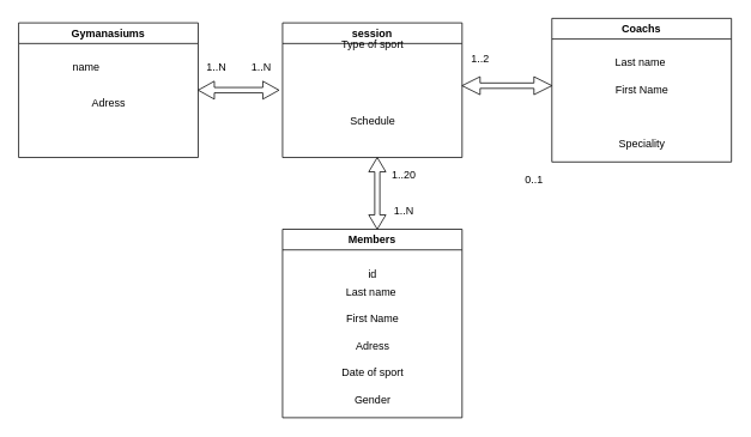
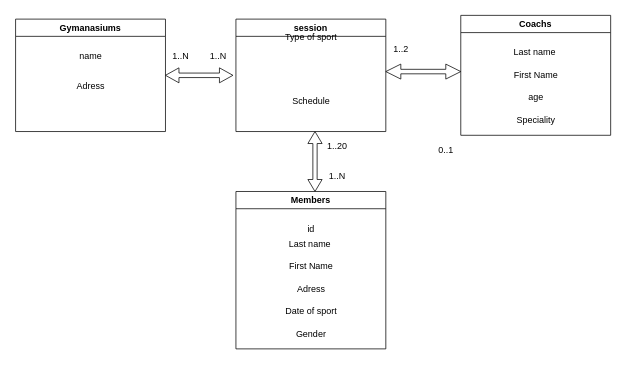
  <mxCell id="0" />
  <mxCell id="1" parent="0" />
  <mxCell id="2" value="Gymanasiums" style="swimlane;" vertex="1" parent="1"><mxGeometry x="20" y="25" width="200" height="150" as="geometry" /></mxCell>
- <mxCell id="3" value="name" style="text;html=1;align=center;verticalAlign=middle;resizable=0;points=[];autosize=1;strokeColor=none;" vertex="1" parent="2"><mxGeometry x="50" y="40" width="50" height="20" as="geometry" /></mxCell>
+ <mxCell id="3" value="name" style="text;html=1;align=center;verticalAlign=middle;resizable=0;points=[];autosize=1;strokeColor=none;" vertex="1" parent="2"><mxGeometry x="75" y="40" width="50" height="20" as="geometry" /></mxCell>
  <mxCell id="4" value="Adress" style="text;html=1;align=center;verticalAlign=middle;resizable=0;points=[];autosize=1;strokeColor=none;" vertex="1" parent="2"><mxGeometry x="75" y="80" width="50" height="20" as="geometry" /></mxCell>
  <mxCell id="5" style="edgeStyle=none;html=1;exitX=0;exitY=0.5;exitDx=0;exitDy=0;" edge="1" parent="1" source="6"><mxGeometry relative="1" as="geometry"><mxPoint x="314" y="100" as="targetPoint" /></mxGeometry></mxCell>
  <mxCell id="6" value="session" style="swimlane;" vertex="1" parent="1"><mxGeometry x="314" y="25" width="200" height="150" as="geometry" /></mxCell>
  <mxCell id="7" value="Type of sport" style="text;html=1;align=center;verticalAlign=middle;resizable=0;points=[];autosize=1;strokeColor=none;" vertex="1" parent="6"><mxGeometry x="55" y="15" width="90" height="20" as="geometry" /></mxCell>
  <mxCell id="8" value="Schedule" style="text;html=1;align=center;verticalAlign=middle;resizable=0;points=[];autosize=1;strokeColor=none;" vertex="1" parent="6"><mxGeometry x="65" y="100" width="70" height="20" as="geometry" /></mxCell>
  <mxCell id="9" value="Coachs" style="swimlane;" vertex="1" parent="1"><mxGeometry x="614" y="20" width="200" height="160" as="geometry" /></mxCell>
  <mxCell id="10" value="Last name&amp;nbsp;" style="text;html=1;align=center;verticalAlign=middle;resizable=0;points=[];autosize=1;strokeColor=none;" vertex="1" parent="9"><mxGeometry x="65" y="40" width="70" height="20" as="geometry" /></mxCell>
+ <mxCell id="11" value="age" style="text;html=1;align=center;verticalAlign=middle;resizable=0;points=[];autosize=1;strokeColor=none;" vertex="1" parent="9"><mxGeometry x="80" y="100" width="40" height="20" as="geometry" /></mxCell>
  <mxCell id="12" value="First Name" style="text;html=1;align=center;verticalAlign=middle;resizable=0;points=[];autosize=1;strokeColor=none;" vertex="1" parent="9"><mxGeometry x="65" y="70" width="70" height="20" as="geometry" /></mxCell>
  <mxCell id="13" value="Speciality" style="text;html=1;align=center;verticalAlign=middle;resizable=0;points=[];autosize=1;strokeColor=none;" vertex="1" parent="9"><mxGeometry x="65" y="130" width="70" height="20" as="geometry" /></mxCell>
  <mxCell id="14" value="Members" style="swimlane;" vertex="1" parent="1"><mxGeometry x="314" y="255" width="200" height="210" as="geometry" /></mxCell>
  <mxCell id="15" value="Last name&amp;nbsp;" style="text;html=1;align=center;verticalAlign=middle;resizable=0;points=[];autosize=1;strokeColor=none;" vertex="1" parent="14"><mxGeometry x="65" y="60" width="70" height="20" as="geometry" /></mxCell>
  <mxCell id="16" value="Adress" style="text;html=1;align=center;verticalAlign=middle;resizable=0;points=[];autosize=1;strokeColor=none;" vertex="1" parent="14"><mxGeometry x="75" y="120" width="50" height="20" as="geometry" /></mxCell>
  <mxCell id="17" value="First Name" style="text;html=1;align=center;verticalAlign=middle;resizable=0;points=[];autosize=1;strokeColor=none;" vertex="1" parent="14"><mxGeometry x="65" y="90" width="70" height="20" as="geometry" /></mxCell>
  <mxCell id="18" value="Date of sport" style="text;html=1;align=center;verticalAlign=middle;resizable=0;points=[];autosize=1;strokeColor=none;" vertex="1" parent="14"><mxGeometry x="60" y="150" width="80" height="20" as="geometry" /></mxCell>
  <mxCell id="19" value="Gender" style="text;html=1;align=center;verticalAlign=middle;resizable=0;points=[];autosize=1;strokeColor=none;" vertex="1" parent="14"><mxGeometry x="70" y="180" width="60" height="20" as="geometry" /></mxCell>
  <mxCell id="20" value="id" style="text;html=1;align=center;verticalAlign=middle;resizable=0;points=[];autosize=1;strokeColor=none;" vertex="1" parent="1"><mxGeometry x="399" y="295" width="30" height="20" as="geometry" /></mxCell>
  <mxCell id="21" value="" style="shape=doubleArrow;whiteSpace=wrap;html=1;" vertex="1" parent="1"><mxGeometry x="220" y="90" width="90" height="20" as="geometry" /></mxCell>
  <mxCell id="22" value="" style="shape=doubleArrow;whiteSpace=wrap;html=1;" vertex="1" parent="1"><mxGeometry x="514" y="85" width="100" height="20" as="geometry" /></mxCell>
  <mxCell id="23" value="" style="shape=doubleArrow;direction=south;whiteSpace=wrap;html=1;" vertex="1" parent="1"><mxGeometry x="410" y="175" width="19" height="80" as="geometry" /></mxCell>
  <mxCell id="24" value="1..N" style="text;html=1;align=center;verticalAlign=middle;resizable=0;points=[];autosize=1;strokeColor=none;" vertex="1" parent="1"><mxGeometry x="220" y="65" width="40" height="20" as="geometry" /></mxCell>
  <mxCell id="25" value="1..N" style="text;html=1;align=center;verticalAlign=middle;resizable=0;points=[];autosize=1;strokeColor=none;" vertex="1" parent="1"><mxGeometry x="270" y="65" width="40" height="20" as="geometry" /></mxCell>
  <mxCell id="26" value="0..1" style="text;html=1;align=center;verticalAlign=middle;resizable=0;points=[];autosize=1;strokeColor=none;" vertex="1" parent="1"><mxGeometry x="574" y="190" width="40" height="20" as="geometry" /></mxCell>
  <mxCell id="27" value="1..2" style="text;html=1;align=center;verticalAlign=middle;resizable=0;points=[];autosize=1;strokeColor=none;" vertex="1" parent="1"><mxGeometry x="514" y="55" width="40" height="20" as="geometry" /></mxCell>
  <mxCell id="28" value="1..20" style="text;html=1;align=center;verticalAlign=middle;resizable=0;points=[];autosize=1;strokeColor=none;" vertex="1" parent="1"><mxGeometry x="429" y="185" width="40" height="20" as="geometry" /></mxCell>
  <mxCell id="29" value="1..N" style="text;html=1;align=center;verticalAlign=middle;resizable=0;points=[];autosize=1;strokeColor=none;" vertex="1" parent="1"><mxGeometry x="429" y="225" width="40" height="20" as="geometry" /></mxCell>
